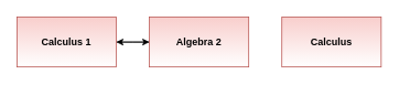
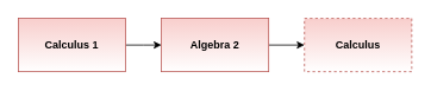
  <mxCell id="0" />
  <mxCell id="1" parent="0" />
  <mxCell id="2" style="edgeStyle=orthogonalEdgeStyle;rounded=0;orthogonalLoop=1;jettySize=auto;html=1;" edge="1" parent="1" source="3"><mxGeometry relative="1" as="geometry"><mxPoint x="180" y="50" as="targetPoint" /></mxGeometry></mxCell>
  <mxCell id="3" value="&lt;b&gt;Calculus 1&lt;/b&gt;" style="rounded=0;whiteSpace=wrap;html=1;fillColor=#f8cecc;strokeColor=#b85450;gradientColor=#FFFFFF;" parent="1" vertex="1"><mxGeometry x="20" y="20" width="120" height="60" as="geometry" /></mxCell>
- <mxCell id="4" style="edgeStyle=orthogonalEdgeStyle;rounded=0;orthogonalLoop=1;jettySize=auto;html=1;" edge="1" parent="1" source="5" target="3"><mxGeometry relative="1" as="geometry" /></mxCell>
+ <mxCell id="4" style="edgeStyle=orthogonalEdgeStyle;rounded=0;orthogonalLoop=1;jettySize=auto;html=1;" edge="1" parent="1" source="5" target="6"><mxGeometry relative="1" as="geometry" /></mxCell>
  <mxCell id="5" value="&lt;b&gt;Algebra 2&lt;/b&gt;" style="rounded=0;whiteSpace=wrap;html=1;fillColor=#f8cecc;strokeColor=#b85450;gradientColor=#FFFFFF;" vertex="1" parent="1"><mxGeometry x="180" y="20" width="120" height="60" as="geometry" /></mxCell>
- <mxCell id="6" value="&lt;b&gt;Calculus&lt;/b&gt;" style="rounded=0;whiteSpace=wrap;html=1;fillColor=#f8cecc;strokeColor=#b85450;gradientColor=#FFFFFF;" vertex="1" parent="1"><mxGeometry x="340" y="20" width="120" height="60" as="geometry" /></mxCell>
+ <mxCell id="6" value="&lt;b&gt;Calculus&lt;/b&gt;" style="rounded=0;whiteSpace=wrap;html=1;fillColor=#f8cecc;strokeColor=#b85450;gradientColor=#FFFFFF;dashed=1;" vertex="1" parent="1"><mxGeometry x="340" y="20" width="120" height="60" as="geometry" /></mxCell>
